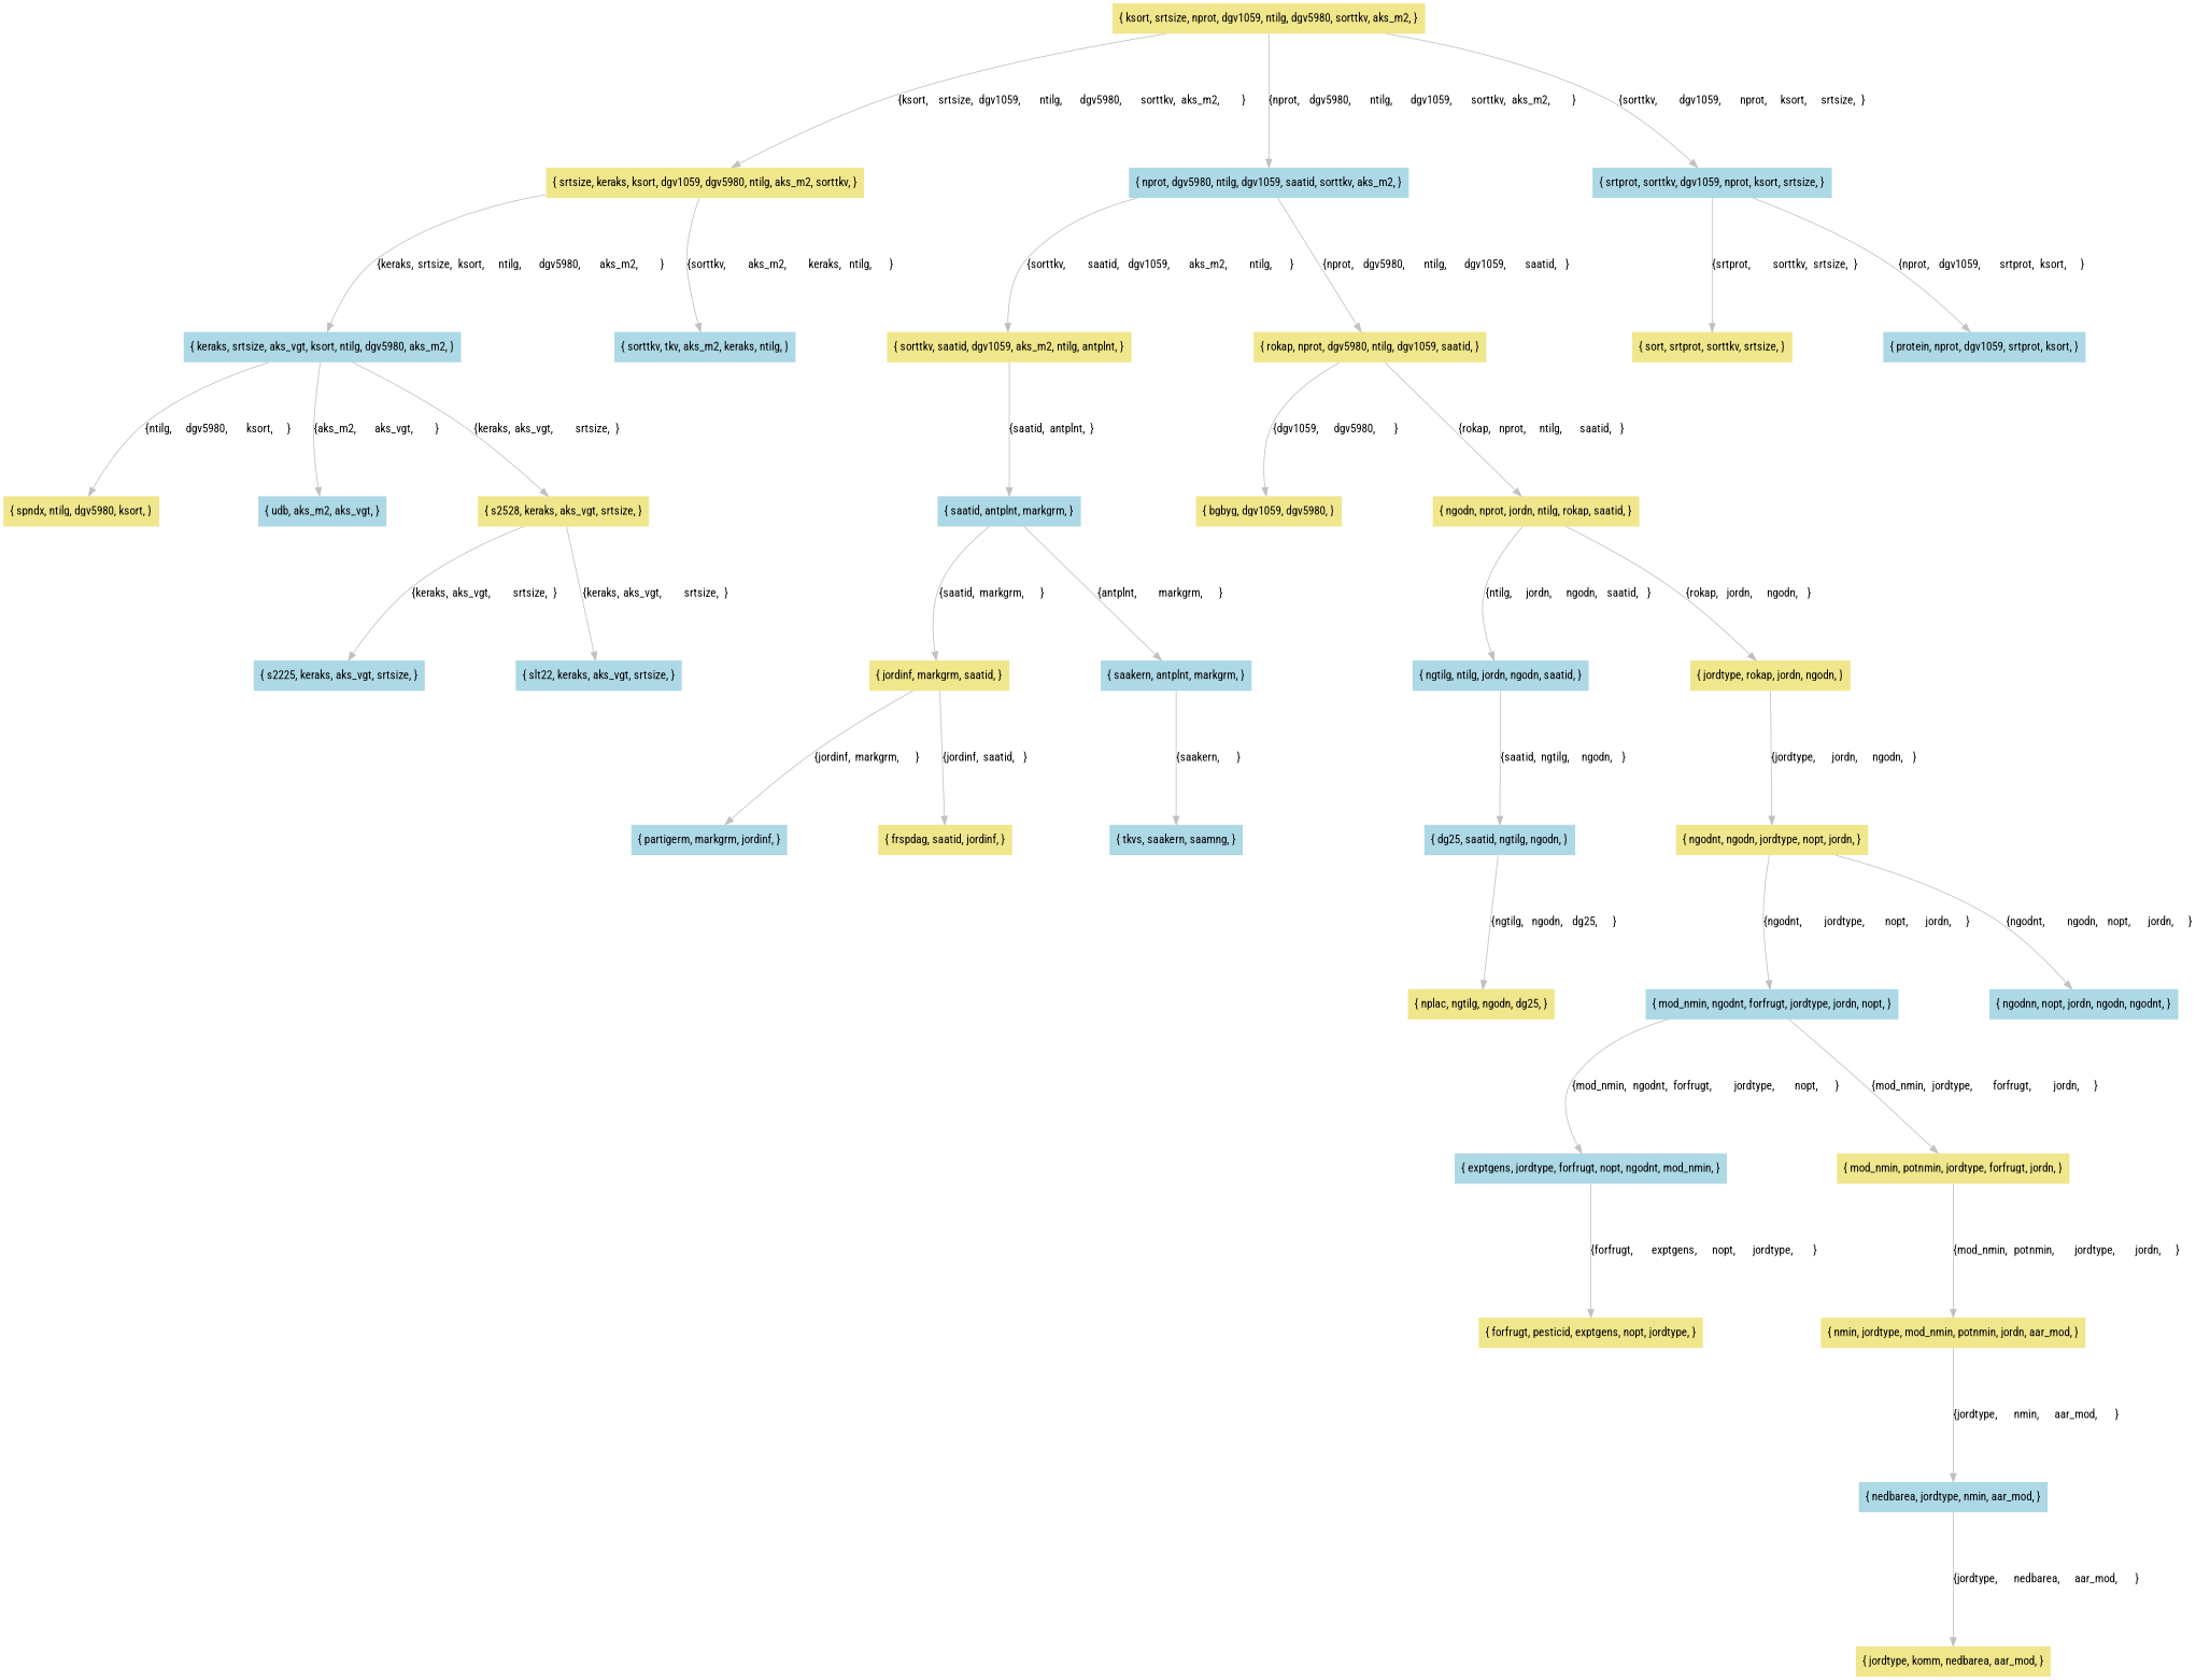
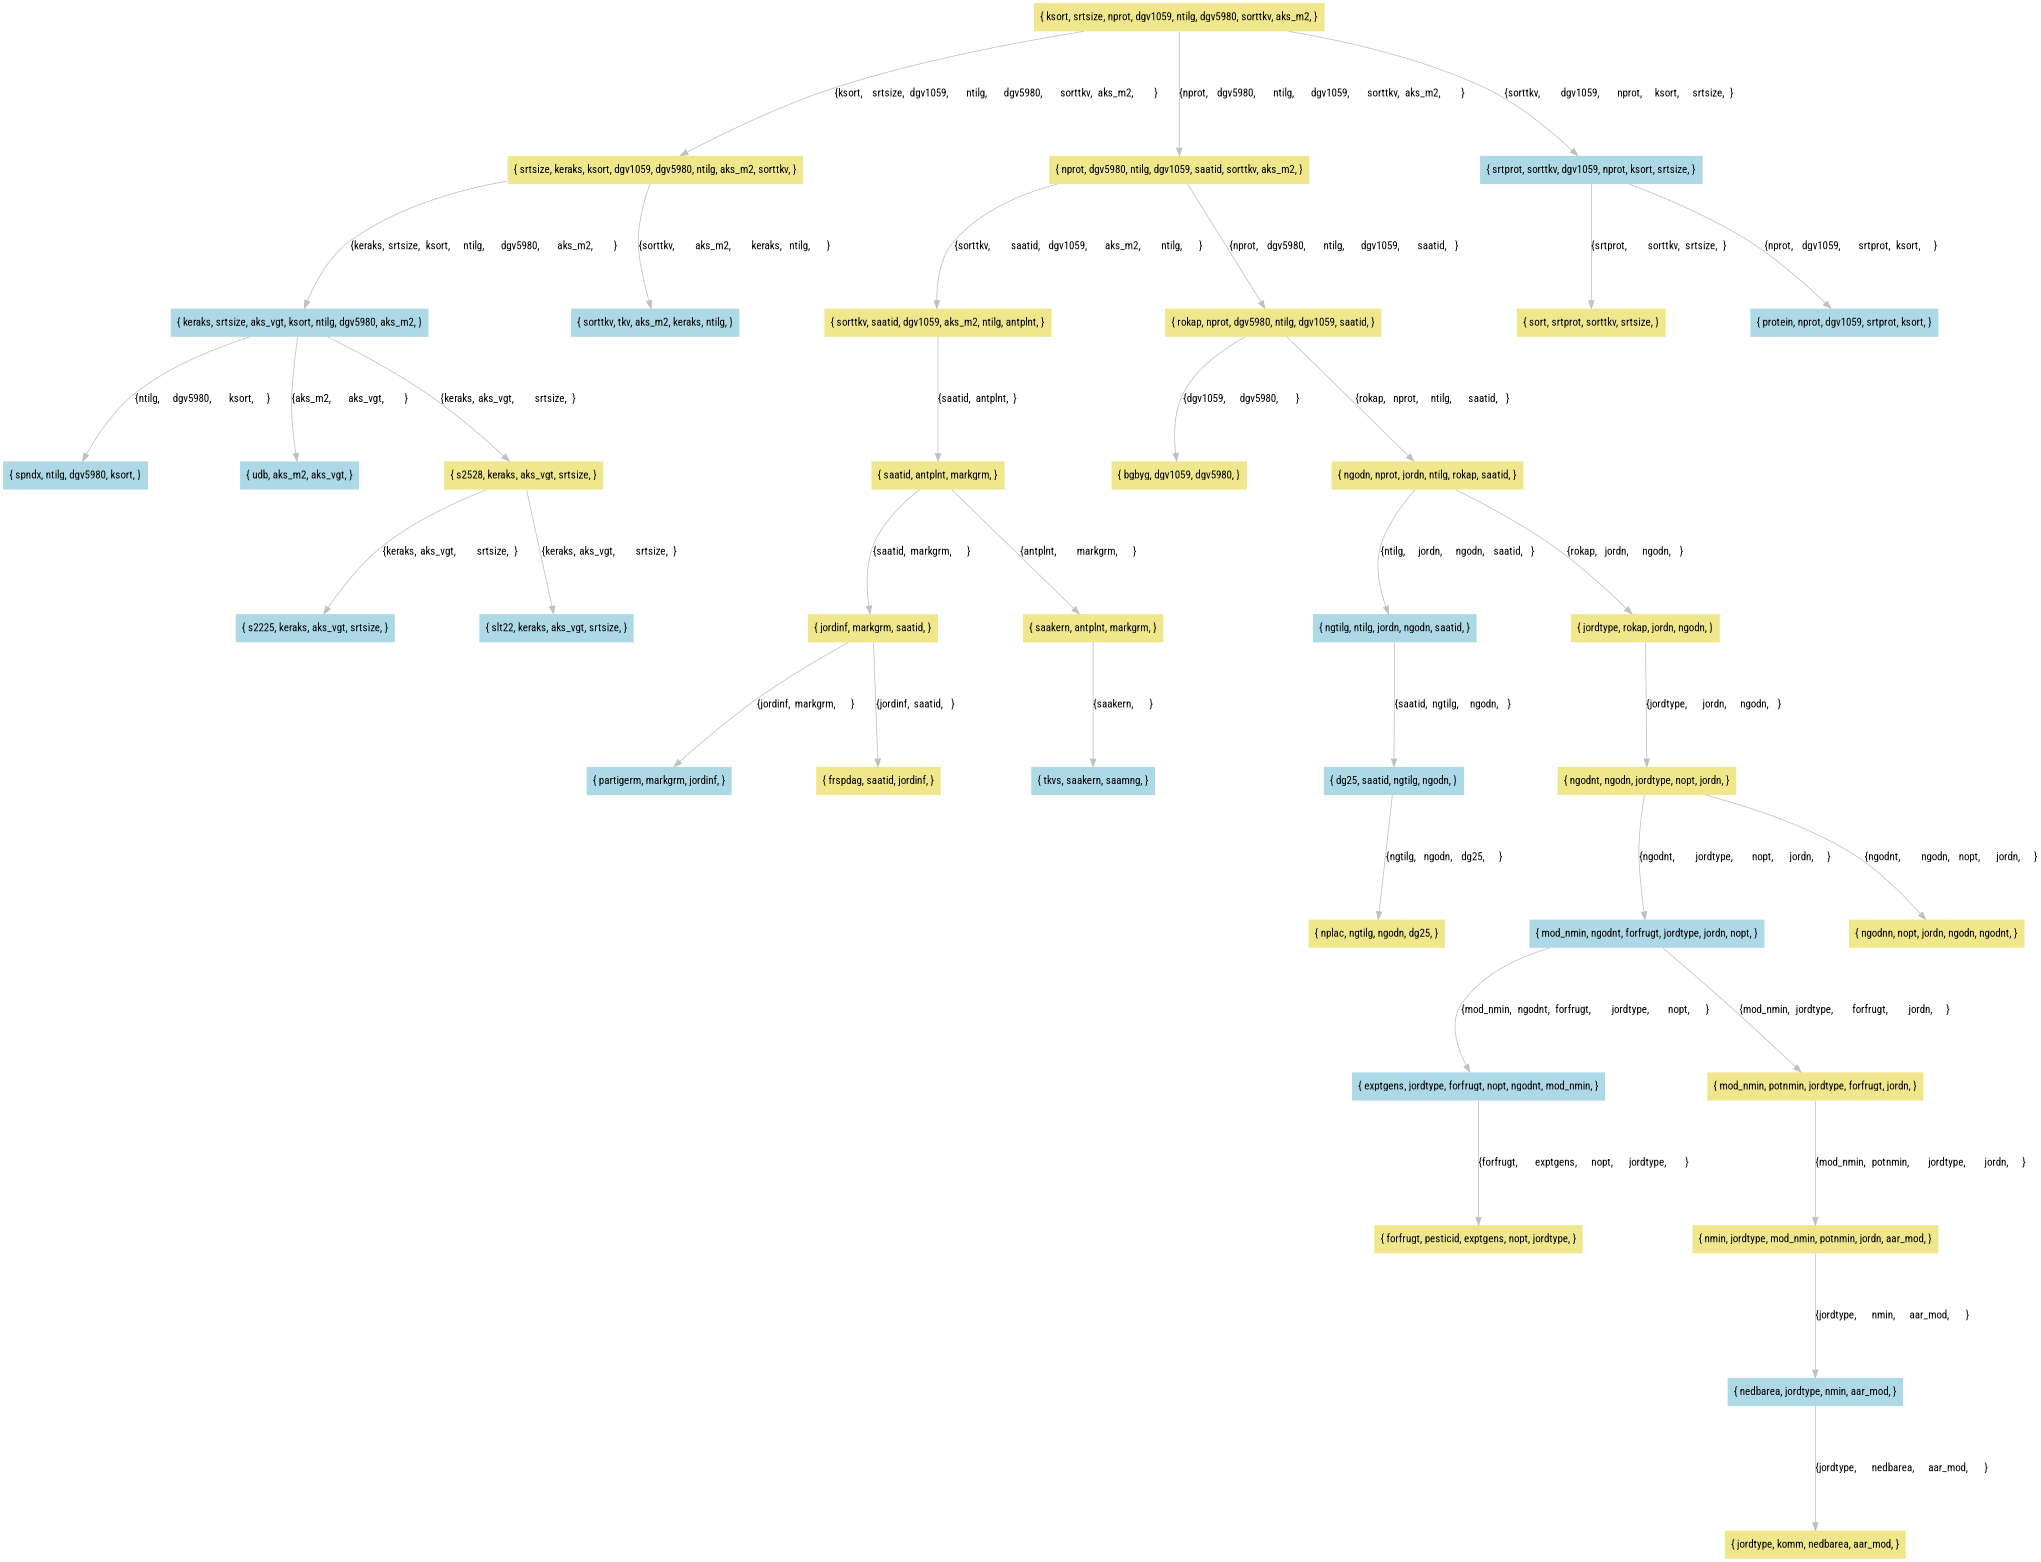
  digraph {
    fontname="Roboto Condensed"
    nodesep=1.5
    ranksep=2
    node [color=purple fillcolor=khaki fontname="Roboto Condensed" shape=plaintext style=filled]
    edge [color=gray fontname="Roboto Condensed"]
    "{ srtsize, keraks, ksort, dgv1059, dgv5980, ntilg, aks_m2, sorttkv, }" [color=gray40]
    "{ ksort, srtsize, nprot, dgv1059, ntilg, dgv5980, sorttkv, aks_m2, }"
-   "{ nprot, dgv5980, ntilg, dgv1059, saatid, sorttkv, aks_m2, }" [fillcolor=lightblue]
+   "{ nprot, dgv5980, ntilg, dgv1059, saatid, sorttkv, aks_m2, }"
    "{ srtprot, sorttkv, dgv1059, nprot, ksort, srtsize, }" [fillcolor=lightblue]
    "{ keraks, srtsize, aks_vgt, ksort, ntilg, dgv5980, aks_m2, }" [fillcolor=lightblue]
    "{ sorttkv, tkv, aks_m2, keraks, ntilg, }" [color=gray40 fillcolor=lightblue]
    "{ sorttkv, saatid, dgv1059, aks_m2, ntilg, antplnt, }" [color=gray40]
    "{ rokap, nprot, dgv5980, ntilg, dgv1059, saatid, }"
    "{ sort, srtprot, sorttkv, srtsize, }"
    "{ protein, nprot, dgv1059, srtprot, ksort, }" [color=gray40 fillcolor=lightblue]
-   "{ spndx, ntilg, dgv5980, ksort, }"
+   "{ spndx, ntilg, dgv5980, ksort, }" [fillcolor=lightblue]
    "{ udb, aks_m2, aks_vgt, }" [fillcolor=lightblue]
    "{ s2528, keraks, aks_vgt, srtsize, }"
    "{ s2225, keraks, aks_vgt, srtsize, }" [color=gray40 fillcolor=lightblue]
    "{ slt22, keraks, aks_vgt, srtsize, }" [fillcolor=lightblue]
-   "{ saatid, antplnt, markgrm, }" [color=gray40 fillcolor=lightblue]
+   "{ saatid, antplnt, markgrm, }" [color=gray40]
    "{ bgbyg, dgv1059, dgv5980, }" [color=gray40]
    "{ ngodn, nprot, jordn, ntilg, rokap, saatid, }"
    "{ jordinf, markgrm, saatid, }" [color=gray40]
-   "{ saakern, antplnt, markgrm, }" [color=gray40 fillcolor=lightblue]
+   "{ saakern, antplnt, markgrm, }" [color=gray40]
    "{ partigerm, markgrm, jordinf, }" [color=gray40 fillcolor=lightblue]
    "{ frspdag, saatid, jordinf, }" [color=gray40]
    "{ tkvs, saakern, saamng, }" [color=gray40 fillcolor=lightblue]
    "{ ngtilg, ntilg, jordn, ngodn, saatid, }" [fillcolor=lightblue]
    "{ jordtype, rokap, jordn, ngodn, }"
    "{ dg25, saatid, ngtilg, ngodn, }" [color=gray40 fillcolor=lightblue]
    "{ ngodnt, ngodn, jordtype, nopt, jordn, }"
    "{ nplac, ngtilg, ngodn, dg25, }"
    "{ mod_nmin, ngodnt, forfrugt, jordtype, jordn, nopt, }" [fillcolor=lightblue]
-   "{ ngodnn, nopt, jordn, ngodn, ngodnt, }" [color=gray40 fillcolor=lightblue]
+   "{ ngodnn, nopt, jordn, ngodn, ngodnt, }" [color=gray40]
    "{ exptgens, jordtype, forfrugt, nopt, ngodnt, mod_nmin, }" [fillcolor=lightblue]
    "{ mod_nmin, potnmin, jordtype, forfrugt, jordn, }" [color=gray40]
    "{ forfrugt, pesticid, exptgens, nopt, jordtype, }"
    "{ nmin, jordtype, mod_nmin, potnmin, jordn, aar_mod, }"
    "{ nedbarea, jordtype, nmin, aar_mod, }" [fillcolor=lightblue]
    "{ jordtype, komm, nedbarea, aar_mod, }" [color=gray40]
    "{ srtsize, keraks, ksort, dgv1059, dgv5980, ntilg, aks_m2, sorttkv, }" -> "{ keraks, srtsize, aks_vgt, ksort, ntilg, dgv5980, aks_m2, }" [label="{keraks,	srtsize,	ksort,	ntilg,	dgv5980,	aks_m2,	}"]
    "{ srtsize, keraks, ksort, dgv1059, dgv5980, ntilg, aks_m2, sorttkv, }" -> "{ sorttkv, tkv, aks_m2, keraks, ntilg, }" [label="{sorttkv,	aks_m2,	keraks,	ntilg,	}"]
    "{ ksort, srtsize, nprot, dgv1059, ntilg, dgv5980, sorttkv, aks_m2, }" -> "{ srtsize, keraks, ksort, dgv1059, dgv5980, ntilg, aks_m2, sorttkv, }" [label="{ksort,	srtsize,	dgv1059,	ntilg,	dgv5980,	sorttkv,	aks_m2,	}"]
    "{ ksort, srtsize, nprot, dgv1059, ntilg, dgv5980, sorttkv, aks_m2, }" -> "{ nprot, dgv5980, ntilg, dgv1059, saatid, sorttkv, aks_m2, }" [label="{nprot,	dgv5980,	ntilg,	dgv1059,	sorttkv,	aks_m2,	}"]
    "{ ksort, srtsize, nprot, dgv1059, ntilg, dgv5980, sorttkv, aks_m2, }" -> "{ srtprot, sorttkv, dgv1059, nprot, ksort, srtsize, }" [label="{sorttkv,	dgv1059,	nprot,	ksort,	srtsize,	}"]
    "{ nprot, dgv5980, ntilg, dgv1059, saatid, sorttkv, aks_m2, }" -> "{ sorttkv, saatid, dgv1059, aks_m2, ntilg, antplnt, }" [label="{sorttkv,	saatid,	dgv1059,	aks_m2,	ntilg,	}"]
    "{ nprot, dgv5980, ntilg, dgv1059, saatid, sorttkv, aks_m2, }" -> "{ rokap, nprot, dgv5980, ntilg, dgv1059, saatid, }" [label="{nprot,	dgv5980,	ntilg,	dgv1059,	saatid,	}"]
    "{ srtprot, sorttkv, dgv1059, nprot, ksort, srtsize, }" -> "{ sort, srtprot, sorttkv, srtsize, }" [label="{srtprot,	sorttkv,	srtsize,	}"]
    "{ srtprot, sorttkv, dgv1059, nprot, ksort, srtsize, }" -> "{ protein, nprot, dgv1059, srtprot, ksort, }" [label="{nprot,	dgv1059,	srtprot,	ksort,	}"]
    "{ keraks, srtsize, aks_vgt, ksort, ntilg, dgv5980, aks_m2, }" -> "{ spndx, ntilg, dgv5980, ksort, }" [label="{ntilg,	dgv5980,	ksort,	}"]
    "{ keraks, srtsize, aks_vgt, ksort, ntilg, dgv5980, aks_m2, }" -> "{ udb, aks_m2, aks_vgt, }" [label="{aks_m2,	aks_vgt,	}"]
    "{ keraks, srtsize, aks_vgt, ksort, ntilg, dgv5980, aks_m2, }" -> "{ s2528, keraks, aks_vgt, srtsize, }" [label="{keraks,	aks_vgt,	srtsize,	}"]
    "{ sorttkv, saatid, dgv1059, aks_m2, ntilg, antplnt, }" -> "{ saatid, antplnt, markgrm, }" [label="{saatid,	antplnt,	}"]
    "{ rokap, nprot, dgv5980, ntilg, dgv1059, saatid, }" -> "{ bgbyg, dgv1059, dgv5980, }" [label="{dgv1059,	dgv5980,	}"]
    "{ rokap, nprot, dgv5980, ntilg, dgv1059, saatid, }" -> "{ ngodn, nprot, jordn, ntilg, rokap, saatid, }" [label="{rokap,	nprot,	ntilg,	saatid,	}"]
    "{ s2528, keraks, aks_vgt, srtsize, }" -> "{ s2225, keraks, aks_vgt, srtsize, }" [label="{keraks,	aks_vgt,	srtsize,	}"]
    "{ s2528, keraks, aks_vgt, srtsize, }" -> "{ slt22, keraks, aks_vgt, srtsize, }" [label="{keraks,	aks_vgt,	srtsize,	}"]
    "{ saatid, antplnt, markgrm, }" -> "{ jordinf, markgrm, saatid, }" [label="{saatid,	markgrm,	}"]
    "{ saatid, antplnt, markgrm, }" -> "{ saakern, antplnt, markgrm, }" [label="{antplnt,	markgrm,	}"]
    "{ ngodn, nprot, jordn, ntilg, rokap, saatid, }" -> "{ ngtilg, ntilg, jordn, ngodn, saatid, }" [label="{ntilg,	jordn,	ngodn,	saatid,	}"]
    "{ ngodn, nprot, jordn, ntilg, rokap, saatid, }" -> "{ jordtype, rokap, jordn, ngodn, }" [label="{rokap,	jordn,	ngodn,	}"]
    "{ jordinf, markgrm, saatid, }" -> "{ partigerm, markgrm, jordinf, }" [label="{jordinf,	markgrm,	}"]
    "{ jordinf, markgrm, saatid, }" -> "{ frspdag, saatid, jordinf, }" [label="{jordinf,	saatid,	}"]
    "{ saakern, antplnt, markgrm, }" -> "{ tkvs, saakern, saamng, }" [label="{saakern,	}"]
    "{ ngtilg, ntilg, jordn, ngodn, saatid, }" -> "{ dg25, saatid, ngtilg, ngodn, }" [label="{saatid,	ngtilg,	ngodn,	}"]
    "{ jordtype, rokap, jordn, ngodn, }" -> "{ ngodnt, ngodn, jordtype, nopt, jordn, }" [label="{jordtype,	jordn,	ngodn,	}"]
    "{ dg25, saatid, ngtilg, ngodn, }" -> "{ nplac, ngtilg, ngodn, dg25, }" [label="{ngtilg,	ngodn,	dg25,	}"]
    "{ ngodnt, ngodn, jordtype, nopt, jordn, }" -> "{ mod_nmin, ngodnt, forfrugt, jordtype, jordn, nopt, }" [label="{ngodnt,	jordtype,	nopt,	jordn,	}"]
    "{ ngodnt, ngodn, jordtype, nopt, jordn, }" -> "{ ngodnn, nopt, jordn, ngodn, ngodnt, }" [label="{ngodnt,	ngodn,	nopt,	jordn,	}"]
    "{ mod_nmin, ngodnt, forfrugt, jordtype, jordn, nopt, }" -> "{ exptgens, jordtype, forfrugt, nopt, ngodnt, mod_nmin, }" [label="{mod_nmin,	ngodnt,	forfrugt,	jordtype,	nopt,	}"]
    "{ mod_nmin, ngodnt, forfrugt, jordtype, jordn, nopt, }" -> "{ mod_nmin, potnmin, jordtype, forfrugt, jordn, }" [label="{mod_nmin,	jordtype,	forfrugt,	jordn,	}"]
    "{ exptgens, jordtype, forfrugt, nopt, ngodnt, mod_nmin, }" -> "{ forfrugt, pesticid, exptgens, nopt, jordtype, }" [label="{forfrugt,	exptgens,	nopt,	jordtype,	}"]
    "{ mod_nmin, potnmin, jordtype, forfrugt, jordn, }" -> "{ nmin, jordtype, mod_nmin, potnmin, jordn, aar_mod, }" [label="{mod_nmin,	potnmin,	jordtype,	jordn,	}"]
    "{ nmin, jordtype, mod_nmin, potnmin, jordn, aar_mod, }" -> "{ nedbarea, jordtype, nmin, aar_mod, }" [label="{jordtype,	nmin,	aar_mod,	}"]
    "{ nedbarea, jordtype, nmin, aar_mod, }" -> "{ jordtype, komm, nedbarea, aar_mod, }" [label="{jordtype,	nedbarea,	aar_mod,	}"]
  }
